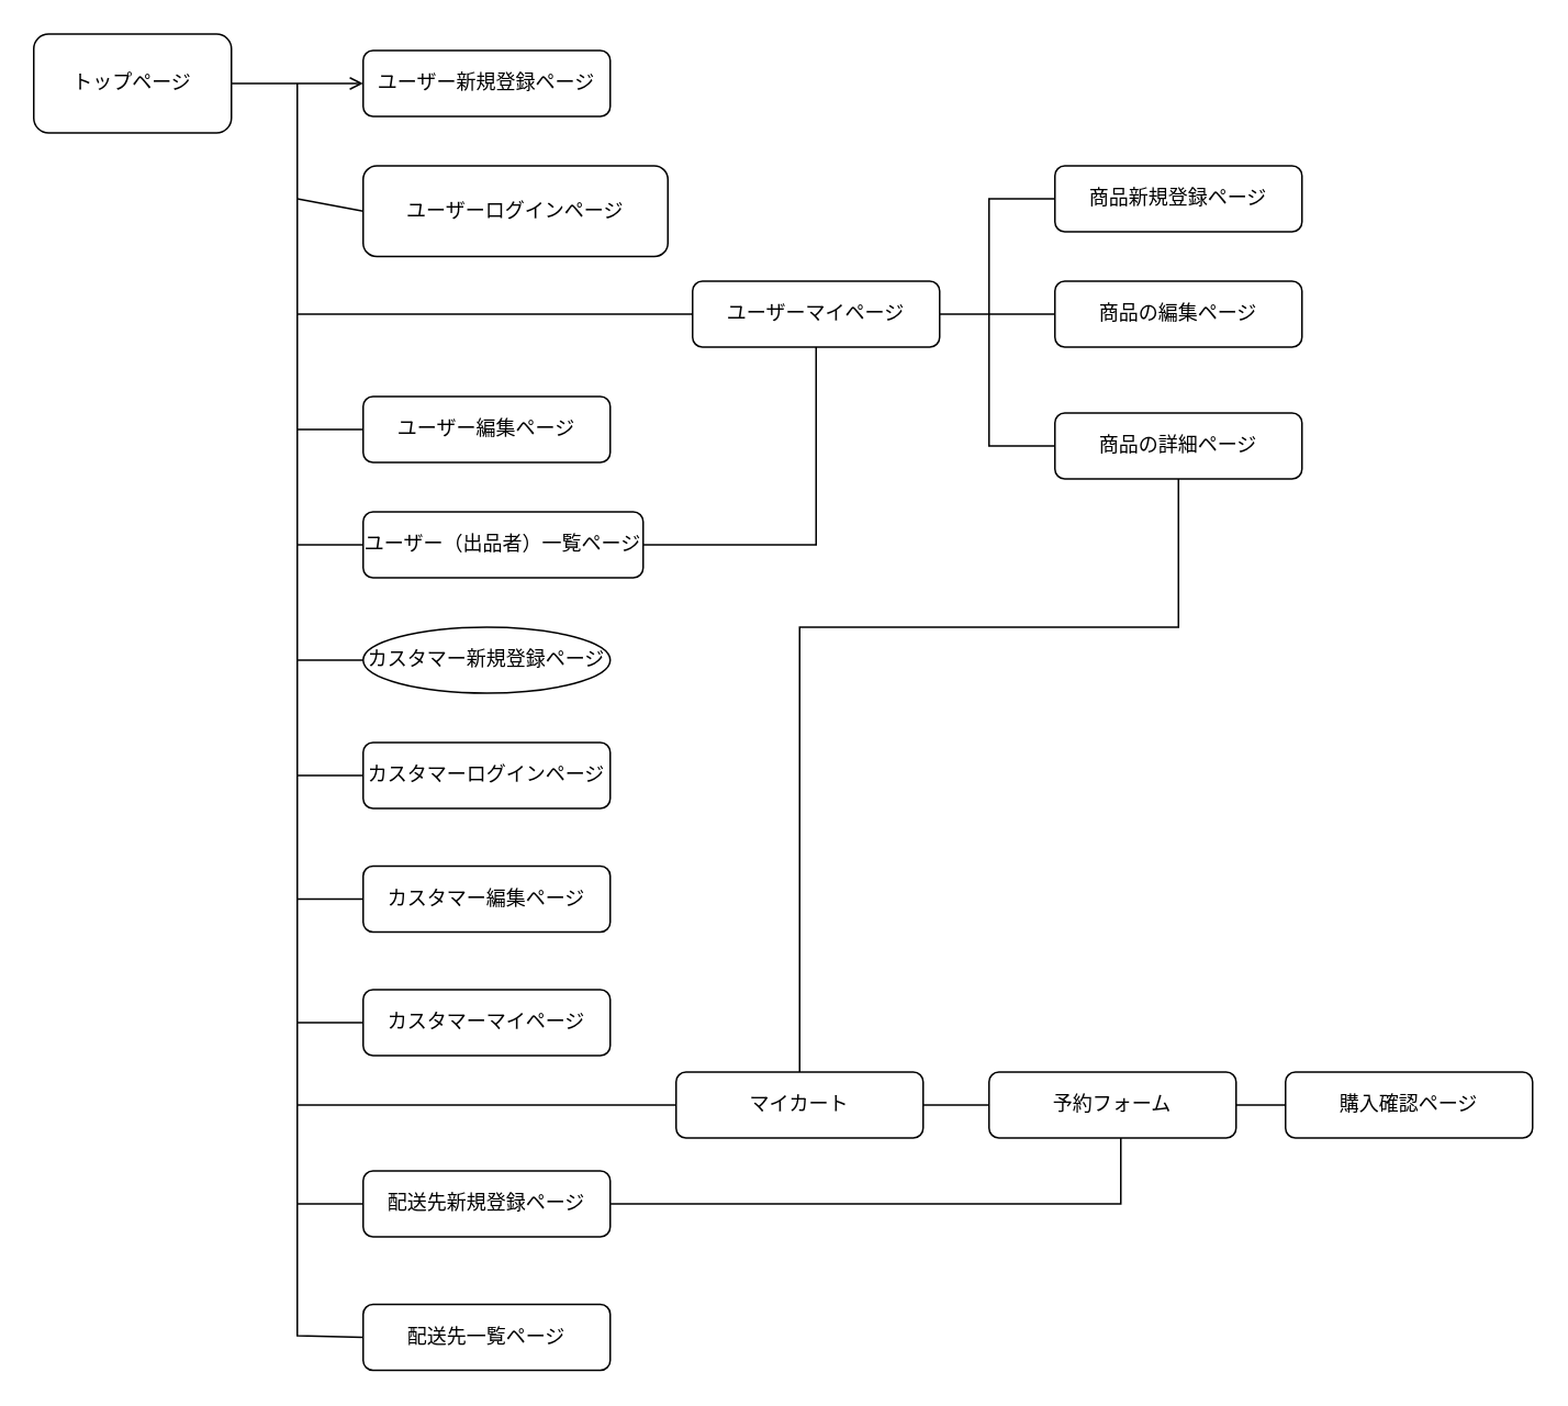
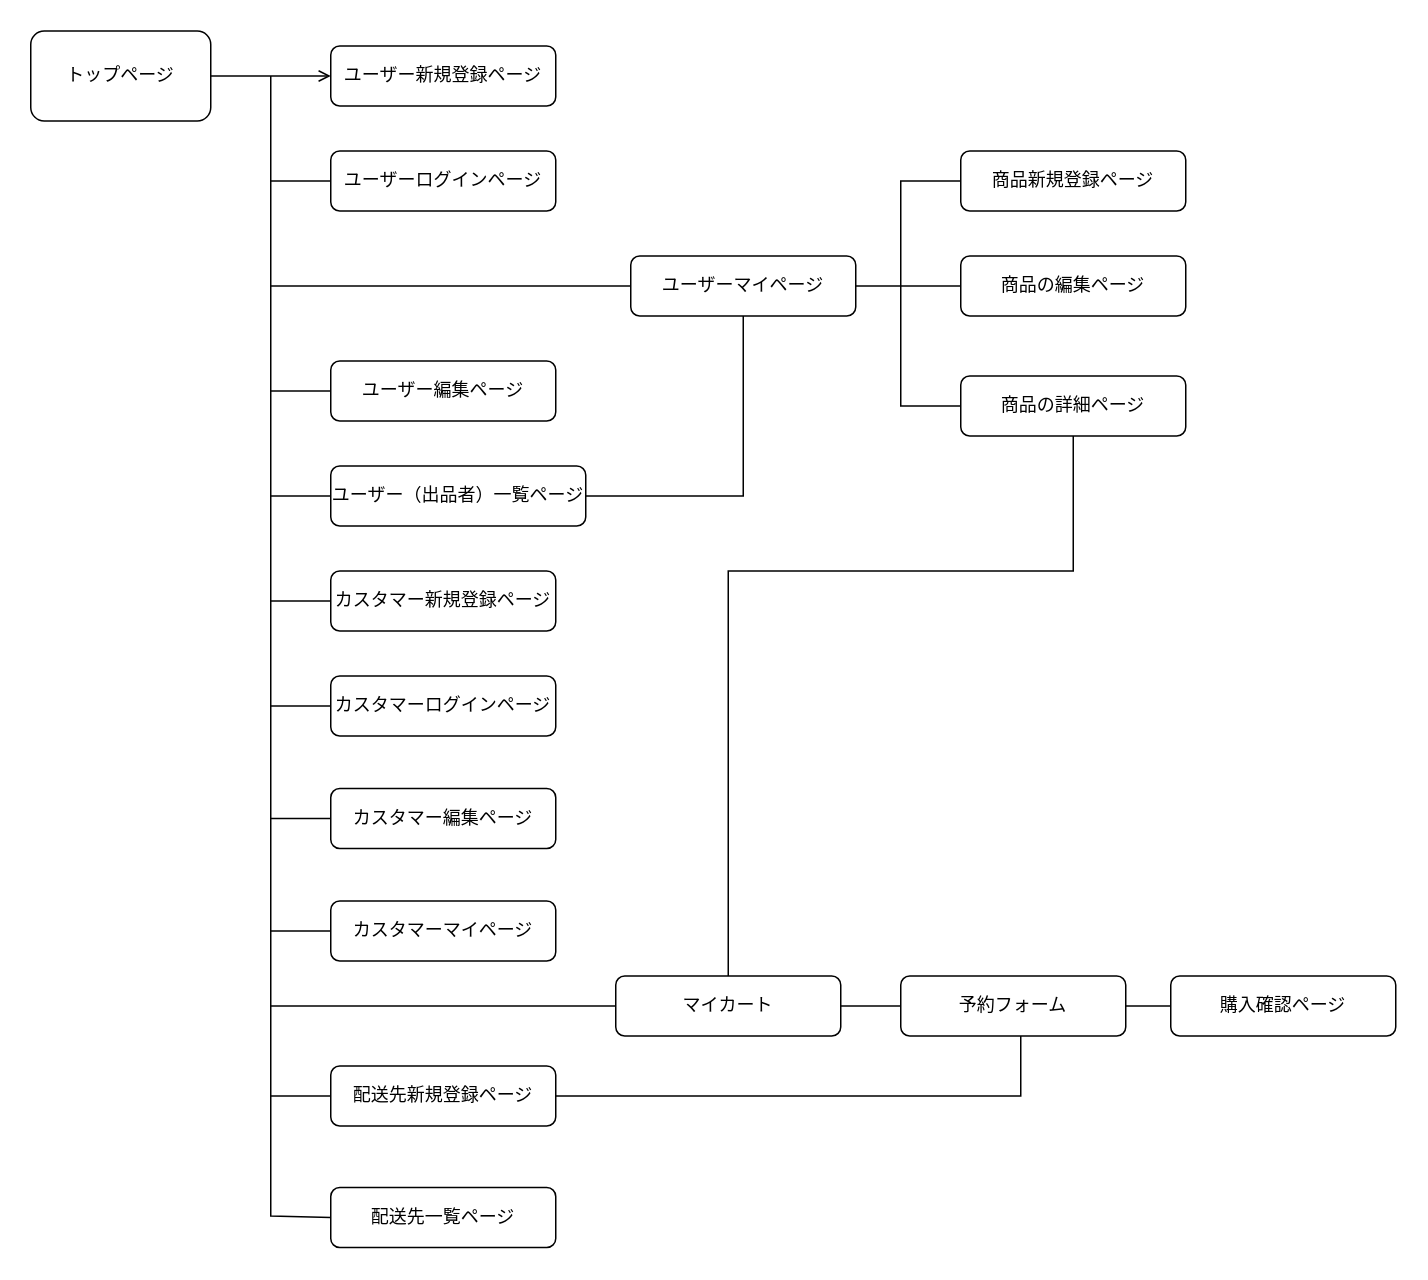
  <mxCell id="0" />
  <mxCell id="1" parent="0" />
  <mxCell id="2" style="edgeStyle=none;html=1;exitX=1;exitY=0.5;exitDx=0;exitDy=0;entryX=0;entryY=0.5;entryDx=0;entryDy=0;endArrow=open;endFill=0;" parent="1" source="3" target="4" edge="1"><mxGeometry relative="1" as="geometry" /></mxCell>
  <mxCell id="3" value="トップページ" style="rounded=1;whiteSpace=wrap;html=1;" parent="1" vertex="1"><mxGeometry x="20" y="20" width="120" height="60" as="geometry" /></mxCell>
  <mxCell id="4" value="ユーザー新規登録ページ" style="rounded=1;whiteSpace=wrap;html=1;" parent="1" vertex="1"><mxGeometry x="220" y="30" width="150" height="40" as="geometry" /></mxCell>
  <mxCell id="5" style="edgeStyle=none;rounded=0;html=1;exitX=0;exitY=0.5;exitDx=0;exitDy=0;endArrow=none;endFill=0;" parent="1" source="6" edge="1"><mxGeometry relative="1" as="geometry"><mxPoint x="180" y="120" as="targetPoint" /></mxGeometry></mxCell>
- <mxCell id="6" value="ユーザーログインページ" style="rounded=1;whiteSpace=wrap;html=1;" parent="1" vertex="1"><mxGeometry x="220" y="100" width="185" height="55" as="geometry" /></mxCell>
+ <mxCell id="6" value="ユーザーログインページ" style="rounded=1;whiteSpace=wrap;html=1;" parent="1" vertex="1"><mxGeometry x="220" y="100" width="150" height="40" as="geometry" /></mxCell>
  <mxCell id="7" style="edgeStyle=none;rounded=0;html=1;exitX=0;exitY=0.5;exitDx=0;exitDy=0;endArrow=none;endFill=0;" parent="1" source="9" edge="1"><mxGeometry relative="1" as="geometry"><mxPoint x="180" y="190" as="targetPoint" /></mxGeometry></mxCell>
  <mxCell id="8" style="edgeStyle=none;rounded=0;html=1;exitX=1;exitY=0.5;exitDx=0;exitDy=0;entryX=0;entryY=0.5;entryDx=0;entryDy=0;endArrow=none;endFill=0;" parent="1" source="9" target="33" edge="1"><mxGeometry relative="1" as="geometry" /></mxCell>
  <mxCell id="9" value="ユーザーマイページ" style="rounded=1;whiteSpace=wrap;html=1;" parent="1" vertex="1"><mxGeometry x="420" y="170" width="150" height="40" as="geometry" /></mxCell>
  <mxCell id="10" style="edgeStyle=none;rounded=0;html=1;exitX=1;exitY=0.5;exitDx=0;exitDy=0;entryX=0;entryY=0.5;entryDx=0;entryDy=0;endArrow=none;endFill=0;" parent="1" source="11" target="34" edge="1"><mxGeometry relative="1" as="geometry" /></mxCell>
  <mxCell id="11" value="予約フォーム" style="rounded=1;whiteSpace=wrap;html=1;" parent="1" vertex="1"><mxGeometry x="600" y="650" width="150" height="40" as="geometry" /></mxCell>
  <mxCell id="12" style="edgeStyle=none;rounded=0;html=1;exitX=0;exitY=0.5;exitDx=0;exitDy=0;endArrow=none;endFill=0;" parent="1" source="13" edge="1"><mxGeometry relative="1" as="geometry"><mxPoint x="180" y="260" as="targetPoint" /></mxGeometry></mxCell>
  <mxCell id="13" value="ユーザー編集ページ" style="rounded=1;whiteSpace=wrap;html=1;" parent="1" vertex="1"><mxGeometry x="220" y="240" width="150" height="40" as="geometry" /></mxCell>
  <mxCell id="14" style="edgeStyle=none;rounded=0;html=1;exitX=0;exitY=0.5;exitDx=0;exitDy=0;endArrow=none;endFill=0;" parent="1" source="15" edge="1"><mxGeometry relative="1" as="geometry"><mxPoint x="180" y="400" as="targetPoint" /></mxGeometry></mxCell>
- <mxCell id="15" value="カスタマー新規登録ページ" style="ellipse;whiteSpace=wrap;html=1;" parent="1" vertex="1"><mxGeometry x="220" y="380" width="150" height="40" as="geometry" /></mxCell>
+ <mxCell id="15" value="カスタマー新規登録ページ" style="rounded=1;whiteSpace=wrap;html=1;" parent="1" vertex="1"><mxGeometry x="220" y="380" width="150" height="40" as="geometry" /></mxCell>
  <mxCell id="16" style="edgeStyle=none;rounded=0;html=1;exitX=0;exitY=0.5;exitDx=0;exitDy=0;endArrow=none;endFill=0;" parent="1" source="17" edge="1"><mxGeometry relative="1" as="geometry"><mxPoint x="180" y="470" as="targetPoint" /></mxGeometry></mxCell>
  <mxCell id="17" value="カスタマーログインページ" style="rounded=1;whiteSpace=wrap;html=1;" parent="1" vertex="1"><mxGeometry x="220" y="450" width="150" height="40" as="geometry" /></mxCell>
  <mxCell id="18" style="edgeStyle=none;rounded=0;html=1;exitX=0;exitY=0.5;exitDx=0;exitDy=0;endArrow=none;endFill=0;" parent="1" source="19" edge="1"><mxGeometry relative="1" as="geometry"><mxPoint x="180" y="545" as="targetPoint" /></mxGeometry></mxCell>
  <mxCell id="19" value="カスタマー編集ページ" style="rounded=1;whiteSpace=wrap;html=1;" parent="1" vertex="1"><mxGeometry x="220" y="525" width="150" height="40" as="geometry" /></mxCell>
  <mxCell id="20" style="edgeStyle=none;rounded=0;html=1;exitX=0;exitY=0.5;exitDx=0;exitDy=0;endArrow=none;endFill=0;" parent="1" source="21" edge="1"><mxGeometry relative="1" as="geometry"><mxPoint x="180" y="50" as="targetPoint" /><Array as="points"><mxPoint x="180" y="620" /></Array></mxGeometry></mxCell>
  <mxCell id="21" value="カスタマーマイページ" style="rounded=1;whiteSpace=wrap;html=1;" parent="1" vertex="1"><mxGeometry x="220" y="600" width="150" height="40" as="geometry" /></mxCell>
  <mxCell id="22" style="edgeStyle=none;rounded=0;html=1;exitX=0;exitY=0.5;exitDx=0;exitDy=0;endArrow=none;endFill=0;" parent="1" source="36" edge="1"><mxGeometry relative="1" as="geometry"><mxPoint x="180" y="620" as="targetPoint" /><Array as="points"><mxPoint x="180" y="810" /></Array></mxGeometry></mxCell>
  <mxCell id="23" style="edgeStyle=none;rounded=0;html=1;exitX=1;exitY=0.5;exitDx=0;exitDy=0;entryX=0;entryY=0.5;entryDx=0;entryDy=0;endArrow=none;endFill=0;" parent="1" source="24" target="11" edge="1"><mxGeometry relative="1" as="geometry" /></mxCell>
  <mxCell id="24" value="マイカート" style="rounded=1;whiteSpace=wrap;html=1;" parent="1" vertex="1"><mxGeometry x="410" y="650" width="150" height="40" as="geometry" /></mxCell>
  <mxCell id="25" style="edgeStyle=none;rounded=0;html=1;exitX=0;exitY=0.5;exitDx=0;exitDy=0;endArrow=none;endFill=0;" parent="1" source="27" edge="1"><mxGeometry relative="1" as="geometry"><mxPoint x="180" y="330" as="targetPoint" /></mxGeometry></mxCell>
  <mxCell id="26" style="edgeStyle=none;rounded=0;html=1;exitX=1;exitY=0.5;exitDx=0;exitDy=0;entryX=0.5;entryY=1;entryDx=0;entryDy=0;endArrow=none;endFill=0;" parent="1" source="27" target="9" edge="1"><mxGeometry relative="1" as="geometry"><Array as="points"><mxPoint x="495" y="330" /></Array></mxGeometry></mxCell>
  <mxCell id="27" value="ユーザー（出品者）一覧ページ" style="rounded=1;whiteSpace=wrap;html=1;" parent="1" vertex="1"><mxGeometry x="220" y="310" width="170" height="40" as="geometry" /></mxCell>
  <mxCell id="28" style="edgeStyle=none;rounded=0;html=1;exitX=0;exitY=0.5;exitDx=0;exitDy=0;endArrow=none;endFill=0;" parent="1" source="29" edge="1"><mxGeometry relative="1" as="geometry"><mxPoint x="600" y="190" as="targetPoint" /><Array as="points"><mxPoint x="600" y="120" /></Array></mxGeometry></mxCell>
  <mxCell id="29" value="商品新規登録ページ" style="rounded=1;whiteSpace=wrap;html=1;" parent="1" vertex="1"><mxGeometry x="640" y="100" width="150" height="40" as="geometry" /></mxCell>
  <mxCell id="30" style="edgeStyle=none;rounded=0;html=1;exitX=0;exitY=0.5;exitDx=0;exitDy=0;endArrow=none;endFill=0;" parent="1" source="32" edge="1"><mxGeometry relative="1" as="geometry"><mxPoint x="600" y="190" as="targetPoint" /><Array as="points"><mxPoint x="600" y="270" /></Array></mxGeometry></mxCell>
  <mxCell id="31" style="edgeStyle=none;rounded=0;html=1;exitX=0.5;exitY=1;exitDx=0;exitDy=0;entryX=0.5;entryY=0;entryDx=0;entryDy=0;endArrow=none;endFill=0;" parent="1" source="32" target="24" edge="1"><mxGeometry relative="1" as="geometry"><Array as="points"><mxPoint x="715" y="380" /><mxPoint x="485" y="380" /></Array></mxGeometry></mxCell>
  <mxCell id="32" value="商品の詳細ページ" style="rounded=1;whiteSpace=wrap;html=1;" parent="1" vertex="1"><mxGeometry x="640" y="250" width="150" height="40" as="geometry" /></mxCell>
  <mxCell id="33" value="商品の編集ページ" style="rounded=1;whiteSpace=wrap;html=1;" parent="1" vertex="1"><mxGeometry x="640" y="170" width="150" height="40" as="geometry" /></mxCell>
  <mxCell id="34" value="購入確認ページ" style="rounded=1;whiteSpace=wrap;html=1;" parent="1" vertex="1"><mxGeometry x="780" y="650" width="150" height="40" as="geometry" /></mxCell>
  <mxCell id="35" value="配送先新規登録ページ" style="rounded=1;whiteSpace=wrap;html=1;" vertex="1" parent="1"><mxGeometry x="220" y="710" width="150" height="40" as="geometry" /></mxCell>
  <mxCell id="36" value="配送先一覧ページ" style="rounded=1;whiteSpace=wrap;html=1;" vertex="1" parent="1"><mxGeometry x="220" y="791" width="150" height="40" as="geometry" /></mxCell>
  <mxCell id="37" style="edgeStyle=none;rounded=0;html=1;endArrow=none;endFill=0;exitX=1;exitY=0.5;exitDx=0;exitDy=0;" edge="1" parent="1" source="35"><mxGeometry relative="1" as="geometry"><mxPoint x="680" y="690" as="targetPoint" /><Array as="points"><mxPoint x="680" y="730" /></Array><mxPoint x="380" y="730" as="sourcePoint" /></mxGeometry></mxCell>
  <mxCell id="38" style="edgeStyle=none;rounded=0;html=1;exitX=0;exitY=0.5;exitDx=0;exitDy=0;endArrow=none;endFill=0;" edge="1" parent="1" source="24"><mxGeometry relative="1" as="geometry"><mxPoint x="180" y="670" as="targetPoint" /><mxPoint x="230" y="555" as="sourcePoint" /></mxGeometry></mxCell>
  <mxCell id="39" style="edgeStyle=none;rounded=0;html=1;exitX=0;exitY=0.5;exitDx=0;exitDy=0;endArrow=none;endFill=0;" edge="1" parent="1" source="35"><mxGeometry relative="1" as="geometry"><mxPoint x="180" y="730" as="targetPoint" /><mxPoint x="420" y="680" as="sourcePoint" /></mxGeometry></mxCell>
